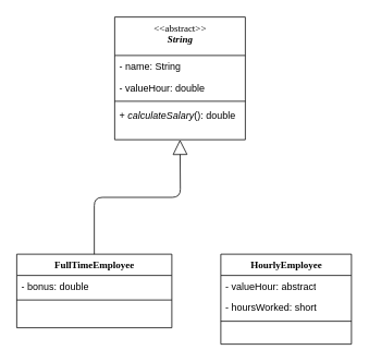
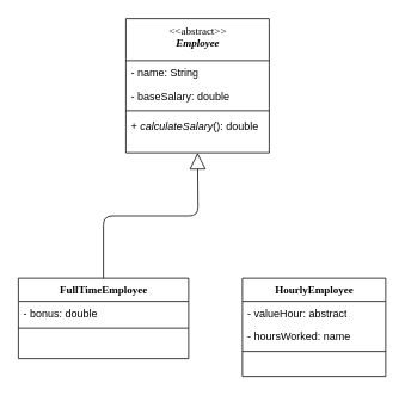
  <mxCell id="0" />
  <mxCell id="1" parent="0" />
  <mxCell id="2" value="FullTimeEmployee" style="swimlane;html=1;fontStyle=1;align=center;verticalAlign=top;childLayout=stackLayout;horizontal=1;startSize=26;horizontalStack=0;resizeParent=1;resizeLast=0;collapsible=1;marginBottom=0;swimlaneFillColor=#ffffff;rounded=0;shadow=0;comic=0;labelBackgroundColor=none;strokeWidth=1;fillColor=none;fontFamily=Verdana;fontSize=12" vertex="1" parent="1"><mxGeometry x="20" y="310" width="190" height="90" as="geometry" /></mxCell>
  <mxCell id="3" value="- bonus: double" style="text;html=1;strokeColor=none;fillColor=none;align=left;verticalAlign=top;spacingLeft=4;spacingRight=4;whiteSpace=wrap;overflow=hidden;rotatable=0;points=[[0,0.5],[1,0.5]];portConstraint=eastwest;" vertex="1" parent="2"><mxGeometry y="26" width="190" height="26" as="geometry" /></mxCell>
  <mxCell id="4" value="" style="line;html=1;strokeWidth=1;fillColor=none;align=left;verticalAlign=middle;spacingTop=-1;spacingLeft=3;spacingRight=3;rotatable=0;labelPosition=right;points=[];portConstraint=eastwest;" vertex="1" parent="2"><mxGeometry y="52" width="190" height="8" as="geometry" /></mxCell>
- <mxCell id="5" value="&lt;span style=&quot;font-weight: normal;&quot;&gt;&amp;lt;&amp;lt;abstract&amp;gt;&amp;gt;&lt;/span&gt;&lt;div&gt;&lt;i&gt;String&lt;/i&gt;&lt;/div&gt;" style="swimlane;html=1;fontStyle=1;align=center;verticalAlign=top;childLayout=stackLayout;horizontal=1;startSize=47;horizontalStack=0;resizeParent=1;resizeLast=0;collapsible=1;marginBottom=0;swimlaneFillColor=#ffffff;rounded=0;shadow=0;comic=0;labelBackgroundColor=none;strokeWidth=1;fillColor=none;fontFamily=Verdana;fontSize=12" vertex="1" parent="1"><mxGeometry x="140" y="20" width="160" height="150" as="geometry"><mxRectangle x="400" y="70" width="130" height="47" as="alternateBounds" /></mxGeometry></mxCell>
+ <mxCell id="5" value="&lt;span style=&quot;font-weight: normal;&quot;&gt;&amp;lt;&amp;lt;abstract&amp;gt;&amp;gt;&lt;/span&gt;&lt;div&gt;&lt;i&gt;Employee&lt;/i&gt;&lt;/div&gt;" style="swimlane;html=1;fontStyle=1;align=center;verticalAlign=top;childLayout=stackLayout;horizontal=1;startSize=47;horizontalStack=0;resizeParent=1;resizeLast=0;collapsible=1;marginBottom=0;swimlaneFillColor=#ffffff;rounded=0;shadow=0;comic=0;labelBackgroundColor=none;strokeWidth=1;fillColor=none;fontFamily=Verdana;fontSize=12" vertex="1" parent="1"><mxGeometry x="140" y="20" width="160" height="150" as="geometry"><mxRectangle x="400" y="70" width="130" height="47" as="alternateBounds" /></mxGeometry></mxCell>
  <mxCell id="6" value="- name: String" style="text;html=1;strokeColor=none;fillColor=none;align=left;verticalAlign=top;spacingLeft=4;spacingRight=4;whiteSpace=wrap;overflow=hidden;rotatable=0;points=[[0,0.5],[1,0.5]];portConstraint=eastwest;" vertex="1" parent="5"><mxGeometry y="47" width="160" height="26" as="geometry" /></mxCell>
- <mxCell id="7" value="- valueHour: double" style="text;html=1;strokeColor=none;fillColor=none;align=left;verticalAlign=top;spacingLeft=4;spacingRight=4;whiteSpace=wrap;overflow=hidden;rotatable=0;points=[[0,0.5],[1,0.5]];portConstraint=eastwest;" vertex="1" parent="5"><mxGeometry y="73" width="160" height="26" as="geometry" /></mxCell>
+ <mxCell id="7" value="- baseSalary: double" style="text;html=1;strokeColor=none;fillColor=none;align=left;verticalAlign=top;spacingLeft=4;spacingRight=4;whiteSpace=wrap;overflow=hidden;rotatable=0;points=[[0,0.5],[1,0.5]];portConstraint=eastwest;" vertex="1" parent="5"><mxGeometry y="73" width="160" height="26" as="geometry" /></mxCell>
  <mxCell id="8" value="" style="line;html=1;strokeWidth=1;fillColor=none;align=left;verticalAlign=middle;spacingTop=-1;spacingLeft=3;spacingRight=3;rotatable=0;labelPosition=right;points=[];portConstraint=eastwest;" vertex="1" parent="5"><mxGeometry y="99" width="160" height="8" as="geometry" /></mxCell>
  <mxCell id="9" value="+ &lt;i&gt;calculateSalary&lt;/i&gt;(): double" style="text;html=1;strokeColor=none;fillColor=none;align=left;verticalAlign=top;spacingLeft=4;spacingRight=4;whiteSpace=wrap;overflow=hidden;rotatable=0;points=[[0,0.5],[1,0.5]];portConstraint=eastwest;" vertex="1" parent="5"><mxGeometry y="107" width="160" height="26" as="geometry" /></mxCell>
  <mxCell id="10" value="HourlyEmployee" style="swimlane;html=1;fontStyle=1;align=center;verticalAlign=top;childLayout=stackLayout;horizontal=1;startSize=26;horizontalStack=0;resizeParent=1;resizeLast=0;collapsible=1;marginBottom=0;swimlaneFillColor=#ffffff;rounded=0;shadow=0;comic=0;labelBackgroundColor=none;strokeWidth=1;fillColor=none;fontFamily=Verdana;fontSize=12" vertex="1" parent="1"><mxGeometry x="270" y="310" width="160" height="110" as="geometry" /></mxCell>
  <mxCell id="11" value="- valueHour: abstract" style="text;html=1;strokeColor=none;fillColor=none;align=left;verticalAlign=top;spacingLeft=4;spacingRight=4;whiteSpace=wrap;overflow=hidden;rotatable=0;points=[[0,0.5],[1,0.5]];portConstraint=eastwest;" vertex="1" parent="10"><mxGeometry y="26" width="160" height="26" as="geometry" /></mxCell>
- <mxCell id="12" value="- hoursWorked: short" style="text;html=1;strokeColor=none;fillColor=none;align=left;verticalAlign=top;spacingLeft=4;spacingRight=4;whiteSpace=wrap;overflow=hidden;rotatable=0;points=[[0,0.5],[1,0.5]];portConstraint=eastwest;" vertex="1" parent="10"><mxGeometry y="52" width="160" height="26" as="geometry" /></mxCell>
+ <mxCell id="12" value="- hoursWorked: name" style="text;html=1;strokeColor=none;fillColor=none;align=left;verticalAlign=top;spacingLeft=4;spacingRight=4;whiteSpace=wrap;overflow=hidden;rotatable=0;points=[[0,0.5],[1,0.5]];portConstraint=eastwest;" vertex="1" parent="10"><mxGeometry y="52" width="160" height="26" as="geometry" /></mxCell>
  <mxCell id="13" value="" style="line;html=1;strokeWidth=1;fillColor=none;align=left;verticalAlign=middle;spacingTop=-1;spacingLeft=3;spacingRight=3;rotatable=0;labelPosition=right;points=[];portConstraint=eastwest;" vertex="1" parent="10"><mxGeometry y="78" width="160" height="8" as="geometry" /></mxCell>
  <mxCell id="14" style="edgeStyle=orthogonalEdgeStyle;html=1;labelBackgroundColor=none;startFill=0;startSize=8;endArrow=block;endFill=0;endSize=16;fontFamily=Verdana;fontSize=12;exitX=0.5;exitY=0;exitDx=0;exitDy=0;" edge="1" parent="1" source="2"><mxGeometry relative="1" as="geometry"><Array as="points" /><mxPoint x="219.76" y="267" as="sourcePoint" /><mxPoint x="220" y="170" as="targetPoint" /></mxGeometry></mxCell>
